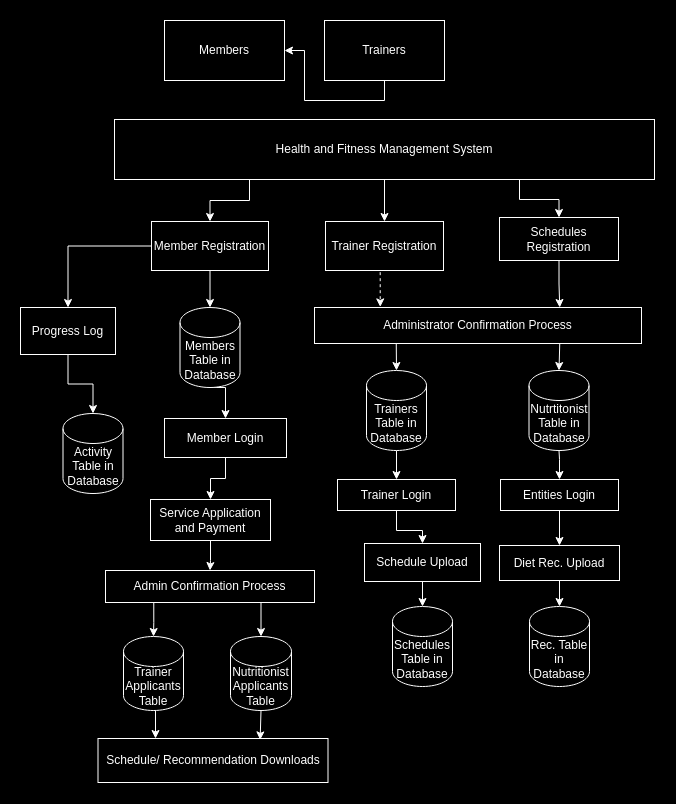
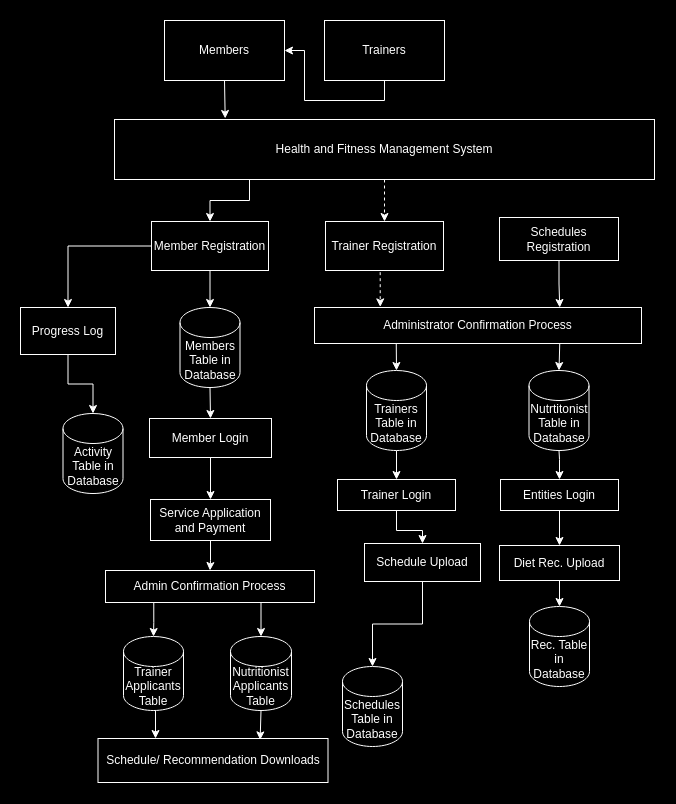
  <mxCell id="0" />
  <mxCell id="1" parent="0" />
- <mxCell id="2" style="edgeStyle=orthogonalEdgeStyle;rounded=0;orthogonalLoop=1;jettySize=auto;html=1;exitX=0.5;exitY=1;exitDx=0;exitDy=0;entryX=0.5;entryY=0;entryDx=0;entryDy=0;strokeColor=#FFFFFF;" parent="1" source="5" target="12" edge="1"><mxGeometry relative="1" as="geometry" /></mxCell>
- <mxCell id="3" style="edgeStyle=orthogonalEdgeStyle;rounded=0;orthogonalLoop=1;jettySize=auto;html=1;exitX=0.75;exitY=1;exitDx=0;exitDy=0;entryX=0.5;entryY=0;entryDx=0;entryDy=0;strokeColor=#FFFFFF;" parent="1" source="5" target="14" edge="1"><mxGeometry relative="1" as="geometry" /></mxCell>
+ <mxCell id="2" style="edgeStyle=orthogonalEdgeStyle;rounded=0;orthogonalLoop=1;jettySize=auto;html=1;exitX=0.5;exitY=1;exitDx=0;exitDy=0;entryX=0.5;entryY=0;entryDx=0;entryDy=0;strokeColor=#FFFFFF;dashed=1;" parent="1" source="5" target="12" edge="1"><mxGeometry relative="1" as="geometry" /></mxCell>
  <mxCell id="4" style="edgeStyle=orthogonalEdgeStyle;rounded=0;orthogonalLoop=1;jettySize=auto;html=1;exitX=0.25;exitY=1;exitDx=0;exitDy=0;entryX=0.5;entryY=0;entryDx=0;entryDy=0;strokeColor=#FFFFFF;" parent="1" source="5" target="11" edge="1"><mxGeometry relative="1" as="geometry" /></mxCell>
  <mxCell id="5" value="Health and Fitness Management System" style="rounded=0;whiteSpace=wrap;html=1;fillColor=none;strokeColor=#FFFFFF;fontColor=#FFFFFF;" parent="1" vertex="1"><mxGeometry x="114" y="119" width="540" height="60" as="geometry" /></mxCell>
  <mxCell id="6" value="Members" style="rounded=0;whiteSpace=wrap;html=1;fontColor=#FFFFFF;labelBackgroundColor=#000000;fillColor=#000000;strokeColor=#FFFFFF;" parent="1" vertex="1"><mxGeometry x="164" y="20" width="120" height="60" as="geometry" /></mxCell>
  <mxCell id="7" style="edgeStyle=orthogonalEdgeStyle;rounded=0;orthogonalLoop=1;jettySize=auto;html=1;exitX=0.5;exitY=1;exitDx=0;exitDy=0;strokeColor=#FFFFFF;" parent="1" source="8" target="6" edge="1"><mxGeometry relative="1" as="geometry" /></mxCell>
  <mxCell id="8" value="Trainers" style="rounded=0;whiteSpace=wrap;html=1;fontColor=#FFFFFF;labelBackgroundColor=#000000;fillColor=#000000;strokeColor=#FFFFFF;" parent="1" vertex="1"><mxGeometry x="324" y="20" width="120" height="60" as="geometry" /></mxCell>
+ <mxCell id="9" style="edgeStyle=orthogonalEdgeStyle;rounded=0;orthogonalLoop=1;jettySize=auto;html=1;exitX=0.5;exitY=1;exitDx=0;exitDy=0;entryX=0.205;entryY=-0.017;entryDx=0;entryDy=0;entryPerimeter=0;strokeColor=#FFFFFF;" parent="1" source="6" target="5" edge="1"><mxGeometry relative="1" as="geometry" /></mxCell>
  <mxCell id="10" value="" style="edgeStyle=orthogonalEdgeStyle;shape=connector;rounded=0;orthogonalLoop=1;jettySize=auto;html=1;strokeColor=#FFFFFF;align=center;verticalAlign=middle;fontFamily=Helvetica;fontSize=11;fontColor=default;labelBackgroundColor=default;endArrow=classic;" edge="1" parent="1" source="11" target="36"><mxGeometry relative="1" as="geometry" /></mxCell>
  <mxCell id="11" value="Member Registration" style="rounded=0;whiteSpace=wrap;html=1;fontColor=#FFFFFF;labelBackgroundColor=#000000;fillColor=#000000;strokeColor=#FFFFFF;" parent="1" vertex="1"><mxGeometry x="151" y="221" width="117" height="49" as="geometry" /></mxCell>
  <mxCell id="12" value="Trainer Registration" style="rounded=0;whiteSpace=wrap;html=1;fontColor=#FFFFFF;labelBackgroundColor=#000000;fillColor=#000000;strokeColor=#FFFFFF;" parent="1" vertex="1"><mxGeometry x="325" y="221" width="118" height="49" as="geometry" /></mxCell>
  <mxCell id="13" style="edgeStyle=orthogonalEdgeStyle;rounded=0;orthogonalLoop=1;jettySize=auto;html=1;exitX=0.5;exitY=1;exitDx=0;exitDy=0;entryX=0.75;entryY=0;entryDx=0;entryDy=0;strokeColor=#FFFFFF;" parent="1" source="14" target="17" edge="1"><mxGeometry relative="1" as="geometry" /></mxCell>
  <mxCell id="14" value="Schedules Registration" style="rounded=0;whiteSpace=wrap;html=1;fontColor=#FFFFFF;labelBackgroundColor=#000000;fillColor=#000000;strokeColor=#FFFFFF;" parent="1" vertex="1"><mxGeometry x="499" y="217" width="119" height="43" as="geometry" /></mxCell>
  <mxCell id="15" style="edgeStyle=orthogonalEdgeStyle;rounded=0;orthogonalLoop=1;jettySize=auto;html=1;exitX=0.5;exitY=1;exitDx=0;exitDy=0;exitPerimeter=0;entryX=0.5;entryY=0;entryDx=0;entryDy=0;strokeColor=#FFFFFF;" parent="1" source="16" target="18" edge="1"><mxGeometry relative="1" as="geometry" /></mxCell>
  <mxCell id="16" value="Members Table in Database" style="shape=cylinder3;whiteSpace=wrap;html=1;boundedLbl=1;backgroundOutline=1;size=15;fontColor=#FFFFFF;fillColor=#000000;strokeColor=#FFFFFF;" parent="1" vertex="1"><mxGeometry x="179.5" y="307" width="60" height="80" as="geometry" /></mxCell>
  <mxCell id="17" value="Administrator Confirmation Process" style="rounded=0;whiteSpace=wrap;html=1;fontColor=#FFFFFF;labelBackgroundColor=#000000;fillColor=#000000;strokeColor=#FFFFFF;" parent="1" vertex="1"><mxGeometry x="314" y="307" width="327" height="36" as="geometry" /></mxCell>
- <mxCell id="18" value="Member Login" style="rounded=0;whiteSpace=wrap;html=1;fontColor=#FFFFFF;labelBackgroundColor=#000000;fillColor=#000000;strokeColor=#FFFFFF;" parent="1" vertex="1"><mxGeometry x="164" y="418" width="122" height="39" as="geometry" /></mxCell>
+ <mxCell id="18" value="Member Login" style="rounded=0;whiteSpace=wrap;html=1;fontColor=#FFFFFF;labelBackgroundColor=#000000;fillColor=#000000;strokeColor=#FFFFFF;" parent="1" vertex="1"><mxGeometry x="149" y="418" width="122" height="39" as="geometry" /></mxCell>
  <mxCell id="19" value="" style="edgeStyle=orthogonalEdgeStyle;shape=connector;rounded=0;orthogonalLoop=1;jettySize=auto;html=1;strokeColor=#FFFFFF;align=center;verticalAlign=middle;fontFamily=Helvetica;fontSize=11;fontColor=default;labelBackgroundColor=default;endArrow=classic;" edge="1" parent="1" source="20" target="35"><mxGeometry relative="1" as="geometry" /></mxCell>
  <mxCell id="20" value="Trainers Table in Database" style="shape=cylinder3;whiteSpace=wrap;html=1;boundedLbl=1;backgroundOutline=1;size=15;fontColor=#FFFFFF;fillColor=#000000;strokeColor=#FFFFFF;" parent="1" vertex="1"><mxGeometry x="366" y="370" width="60" height="80" as="geometry" /></mxCell>
  <mxCell id="21" value="Nutrtitonist Table in Database" style="shape=cylinder3;whiteSpace=wrap;html=1;boundedLbl=1;backgroundOutline=1;size=15;fontColor=#FFFFFF;fillColor=#000000;strokeColor=#FFFFFF;" parent="1" vertex="1"><mxGeometry x="528.5" y="370" width="60" height="80" as="geometry" /></mxCell>
  <mxCell id="22" value="" style="edgeStyle=orthogonalEdgeStyle;shape=connector;rounded=0;orthogonalLoop=1;jettySize=auto;html=1;strokeColor=#FFFFFF;align=center;verticalAlign=middle;fontFamily=Helvetica;fontSize=11;fontColor=default;labelBackgroundColor=default;endArrow=none;endFill=0;startArrow=classic;startFill=1;" edge="1" parent="1" source="24" target="18"><mxGeometry relative="1" as="geometry" /></mxCell>
  <mxCell id="23" value="" style="edgeStyle=orthogonalEdgeStyle;shape=connector;rounded=0;orthogonalLoop=1;jettySize=auto;html=1;strokeColor=#FFFFFF;align=center;verticalAlign=middle;fontFamily=Helvetica;fontSize=11;fontColor=default;labelBackgroundColor=default;endArrow=classic;" edge="1" parent="1" source="24" target="26"><mxGeometry relative="1" as="geometry" /></mxCell>
  <mxCell id="24" value="Service Application and Payment" style="rounded=0;whiteSpace=wrap;html=1;fontColor=#FFFFFF;labelBackgroundColor=#000000;fillColor=#000000;strokeColor=#FFFFFF;" parent="1" vertex="1"><mxGeometry x="150" y="499" width="120" height="41" as="geometry" /></mxCell>
  <mxCell id="25" style="edgeStyle=orthogonalEdgeStyle;rounded=0;orthogonalLoop=1;jettySize=auto;html=1;exitX=0.231;exitY=0.972;exitDx=0;exitDy=0;strokeColor=#FFFFFF;exitPerimeter=0;" parent="1" source="26" target="28" edge="1"><mxGeometry relative="1" as="geometry" /></mxCell>
  <mxCell id="26" value="Admin Confirmation Process" style="rounded=0;whiteSpace=wrap;html=1;fontColor=#FFFFFF;labelBackgroundColor=#000000;fillColor=#000000;strokeColor=#FFFFFF;" parent="1" vertex="1"><mxGeometry x="105" y="570" width="209" height="32" as="geometry" /></mxCell>
  <mxCell id="27" style="edgeStyle=orthogonalEdgeStyle;shape=connector;rounded=0;orthogonalLoop=1;jettySize=auto;html=1;exitX=0.5;exitY=1;exitDx=0;exitDy=0;exitPerimeter=0;entryX=0.25;entryY=0;entryDx=0;entryDy=0;strokeColor=#FFFFFF;align=center;verticalAlign=middle;fontFamily=Helvetica;fontSize=11;fontColor=default;labelBackgroundColor=default;endArrow=classic;" edge="1" parent="1" source="28" target="49"><mxGeometry relative="1" as="geometry" /></mxCell>
  <mxCell id="28" value="Trainer Applicants Table" style="shape=cylinder3;whiteSpace=wrap;html=1;boundedLbl=1;backgroundOutline=1;size=15;strokeColor=#FFFFFF;fillColor=#000000;fontColor=#FFFFFF;" parent="1" vertex="1"><mxGeometry x="123" y="636" width="60" height="74" as="geometry" /></mxCell>
  <mxCell id="29" value="Nutritionist Applicants Table" style="shape=cylinder3;whiteSpace=wrap;html=1;boundedLbl=1;backgroundOutline=1;size=15;strokeColor=#FFFFFF;fillColor=#000000;fontColor=#FFFFFF;" parent="1" vertex="1"><mxGeometry x="230" y="636" width="61" height="74" as="geometry" /></mxCell>
  <mxCell id="30" style="edgeStyle=orthogonalEdgeStyle;rounded=0;orthogonalLoop=1;jettySize=auto;html=1;exitX=0.25;exitY=1;exitDx=0;exitDy=0;entryX=0.5;entryY=0;entryDx=0;entryDy=0;entryPerimeter=0;strokeColor=#FFFFFF;" parent="1" source="17" target="20" edge="1"><mxGeometry relative="1" as="geometry" /></mxCell>
  <mxCell id="31" style="edgeStyle=orthogonalEdgeStyle;rounded=0;orthogonalLoop=1;jettySize=auto;html=1;exitX=0.75;exitY=1;exitDx=0;exitDy=0;entryX=0.5;entryY=0;entryDx=0;entryDy=0;entryPerimeter=0;strokeColor=#FFFFFF;" parent="1" source="17" target="21" edge="1"><mxGeometry relative="1" as="geometry" /></mxCell>
  <mxCell id="32" style="edgeStyle=orthogonalEdgeStyle;rounded=0;orthogonalLoop=1;jettySize=auto;html=1;exitX=0.5;exitY=1;exitDx=0;exitDy=0;entryX=0.201;entryY=-0.017;entryDx=0;entryDy=0;entryPerimeter=0;strokeColor=#FFFFFF;dashed=1;" parent="1" source="12" target="17" edge="1"><mxGeometry relative="1" as="geometry" /></mxCell>
  <mxCell id="33" style="edgeStyle=orthogonalEdgeStyle;rounded=0;orthogonalLoop=1;jettySize=auto;html=1;exitX=0.5;exitY=1;exitDx=0;exitDy=0;entryX=0.5;entryY=0;entryDx=0;entryDy=0;entryPerimeter=0;strokeColor=#FFFFFF;" parent="1" source="11" target="16" edge="1"><mxGeometry relative="1" as="geometry" /></mxCell>
  <mxCell id="34" value="" style="edgeStyle=orthogonalEdgeStyle;shape=connector;rounded=0;orthogonalLoop=1;jettySize=auto;html=1;strokeColor=#FFFFFF;align=center;verticalAlign=middle;fontFamily=Helvetica;fontSize=11;fontColor=default;labelBackgroundColor=default;endArrow=classic;" edge="1" parent="1" source="35" target="43"><mxGeometry relative="1" as="geometry" /></mxCell>
  <mxCell id="35" value="Trainer Login" style="whiteSpace=wrap;html=1;fillColor=#000000;strokeColor=#FFFFFF;fontColor=#FFFFFF;" vertex="1" parent="1"><mxGeometry x="337" y="479" width="118" height="31" as="geometry" /></mxCell>
  <mxCell id="36" value="Progress Log" style="whiteSpace=wrap;html=1;fillColor=#000000;strokeColor=#FFFFFF;fontColor=#FFFFFF;rounded=0;labelBackgroundColor=#000000;" vertex="1" parent="1"><mxGeometry x="20" y="307" width="95" height="47" as="geometry" /></mxCell>
  <mxCell id="37" value="Activity Table in Database" style="shape=cylinder3;whiteSpace=wrap;html=1;boundedLbl=1;backgroundOutline=1;size=15;fontColor=#FFFFFF;fillColor=#000000;strokeColor=#FFFFFF;" vertex="1" parent="1"><mxGeometry x="62.5" y="413" width="60" height="80" as="geometry" /></mxCell>
  <mxCell id="38" style="edgeStyle=orthogonalEdgeStyle;shape=connector;rounded=0;orthogonalLoop=1;jettySize=auto;html=1;exitX=0.5;exitY=1;exitDx=0;exitDy=0;entryX=0.5;entryY=0;entryDx=0;entryDy=0;entryPerimeter=0;strokeColor=#FFFFFF;align=center;verticalAlign=middle;fontFamily=Helvetica;fontSize=11;fontColor=default;labelBackgroundColor=default;endArrow=classic;" edge="1" parent="1" source="36" target="37"><mxGeometry relative="1" as="geometry" /></mxCell>
  <mxCell id="39" value="" style="edgeStyle=orthogonalEdgeStyle;shape=connector;rounded=0;orthogonalLoop=1;jettySize=auto;html=1;strokeColor=#FFFFFF;align=center;verticalAlign=middle;fontFamily=Helvetica;fontSize=11;fontColor=default;labelBackgroundColor=default;endArrow=none;endFill=0;startArrow=classic;startFill=1;" edge="1" parent="1" source="41" target="21"><mxGeometry relative="1" as="geometry" /></mxCell>
  <mxCell id="40" value="" style="edgeStyle=orthogonalEdgeStyle;shape=connector;rounded=0;orthogonalLoop=1;jettySize=auto;html=1;strokeColor=#FFFFFF;align=center;verticalAlign=middle;fontFamily=Helvetica;fontSize=11;fontColor=default;labelBackgroundColor=default;endArrow=classic;" edge="1" parent="1" source="41" target="45"><mxGeometry relative="1" as="geometry" /></mxCell>
  <mxCell id="41" value="Entities Login" style="whiteSpace=wrap;html=1;fillColor=#000000;strokeColor=#FFFFFF;fontColor=#FFFFFF;" vertex="1" parent="1"><mxGeometry x="500" y="479" width="118" height="31" as="geometry" /></mxCell>
  <mxCell id="42" value="" style="edgeStyle=orthogonalEdgeStyle;shape=connector;rounded=0;orthogonalLoop=1;jettySize=auto;html=1;strokeColor=#FFFFFF;align=center;verticalAlign=middle;fontFamily=Helvetica;fontSize=11;fontColor=default;labelBackgroundColor=default;endArrow=classic;" edge="1" parent="1" source="43" target="47"><mxGeometry relative="1" as="geometry" /></mxCell>
  <mxCell id="43" value="Schedule Upload" style="whiteSpace=wrap;html=1;fillColor=#000000;strokeColor=#FFFFFF;fontColor=#FFFFFF;" vertex="1" parent="1"><mxGeometry x="364" y="543" width="116" height="38" as="geometry" /></mxCell>
  <mxCell id="44" value="" style="edgeStyle=orthogonalEdgeStyle;shape=connector;rounded=0;orthogonalLoop=1;jettySize=auto;html=1;strokeColor=#FFFFFF;align=center;verticalAlign=middle;fontFamily=Helvetica;fontSize=11;fontColor=default;labelBackgroundColor=default;endArrow=classic;" edge="1" parent="1" source="45" target="48"><mxGeometry relative="1" as="geometry" /></mxCell>
  <mxCell id="45" value="Diet Rec. Upload" style="whiteSpace=wrap;html=1;fillColor=#000000;strokeColor=#FFFFFF;fontColor=#FFFFFF;" vertex="1" parent="1"><mxGeometry x="499" y="545" width="120" height="35" as="geometry" /></mxCell>
  <mxCell id="46" style="edgeStyle=orthogonalEdgeStyle;shape=connector;rounded=0;orthogonalLoop=1;jettySize=auto;html=1;exitX=0.75;exitY=1;exitDx=0;exitDy=0;entryX=0.5;entryY=0;entryDx=0;entryDy=0;entryPerimeter=0;strokeColor=#FFFFFF;align=center;verticalAlign=middle;fontFamily=Helvetica;fontSize=11;fontColor=default;labelBackgroundColor=default;endArrow=classic;" edge="1" parent="1" source="26" target="29"><mxGeometry relative="1" as="geometry" /></mxCell>
- <mxCell id="47" value="Schedules Table in Database" style="shape=cylinder3;whiteSpace=wrap;html=1;boundedLbl=1;backgroundOutline=1;size=15;fontColor=#FFFFFF;fillColor=#000000;strokeColor=#FFFFFF;" vertex="1" parent="1"><mxGeometry x="392" y="606" width="60" height="80" as="geometry" /></mxCell>
+ <mxCell id="47" value="Schedules Table in Database" style="shape=cylinder3;whiteSpace=wrap;html=1;boundedLbl=1;backgroundOutline=1;size=15;fontColor=#FFFFFF;fillColor=#000000;strokeColor=#FFFFFF;" vertex="1" parent="1"><mxGeometry x="342" y="666" width="60" height="80" as="geometry" /></mxCell>
  <mxCell id="48" value="Rec. Table in Database" style="shape=cylinder3;whiteSpace=wrap;html=1;boundedLbl=1;backgroundOutline=1;size=15;fontColor=#FFFFFF;fillColor=#000000;strokeColor=#FFFFFF;" vertex="1" parent="1"><mxGeometry x="529" y="606" width="60" height="80" as="geometry" /></mxCell>
  <mxCell id="49" value="Schedule/ Recommendation Downloads" style="whiteSpace=wrap;html=1;fillColor=#000000;strokeColor=#FFFFFF;fontColor=#FFFFFF;" vertex="1" parent="1"><mxGeometry x="97.5" y="738" width="230" height="44" as="geometry" /></mxCell>
  <mxCell id="50" style="edgeStyle=orthogonalEdgeStyle;shape=connector;rounded=0;orthogonalLoop=1;jettySize=auto;html=1;exitX=0.5;exitY=1;exitDx=0;exitDy=0;exitPerimeter=0;entryX=0.705;entryY=0.031;entryDx=0;entryDy=0;entryPerimeter=0;strokeColor=#FFFFFF;align=center;verticalAlign=middle;fontFamily=Helvetica;fontSize=11;fontColor=default;labelBackgroundColor=default;endArrow=classic;" edge="1" parent="1" source="29" target="49"><mxGeometry relative="1" as="geometry" /></mxCell>
